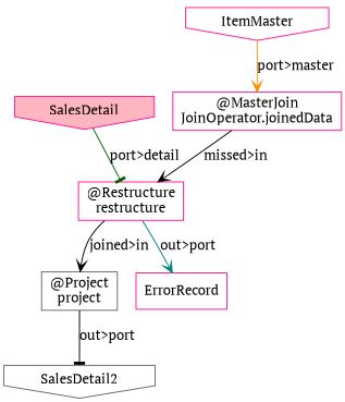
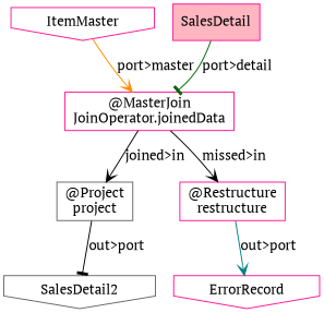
  digraph {
    fontname="PT Serif"
    node [color=deeppink fillcolor=white fontname="PT Serif" shape=invhouse style=filled]
    edge [arrowhead=vee color=black fontname="PT Serif"]
    n1 [label="@MasterJoin\nJoinOperator.joinedData" shape=box]
    n2 [color=gray40 label="@Project\nproject" shape=box]
    n3 [label="@Restructure\nrestructure" shape=box]
    n4 [color=gray40 label=SalesDetail2]
-   n5 [label=ErrorRecord shape=box]
+   n5 [label=ErrorRecord]
    n6 [label=ItemMaster]
-   n7 [fillcolor=lightpink label=SalesDetail]
-   n3 -> n2 [label="joined>in"]
+   n7 [fillcolor=lightpink label=SalesDetail shape=box]
+   n1 -> n2 [label="joined>in"]
    n1 -> n3 [label="missed>in"]
    n2 -> n4 [arrowhead=tee label="out>port"]
    n3 -> n5 [color=teal label="out>port"]
    n6 -> n1 [color=darkorange label="port>master"]
-   n7 -> n3 [arrowhead=tee color=darkgreen label="port>detail"]
+   n7 -> n1 [arrowhead=tee color=darkgreen label="port>detail"]
  }
